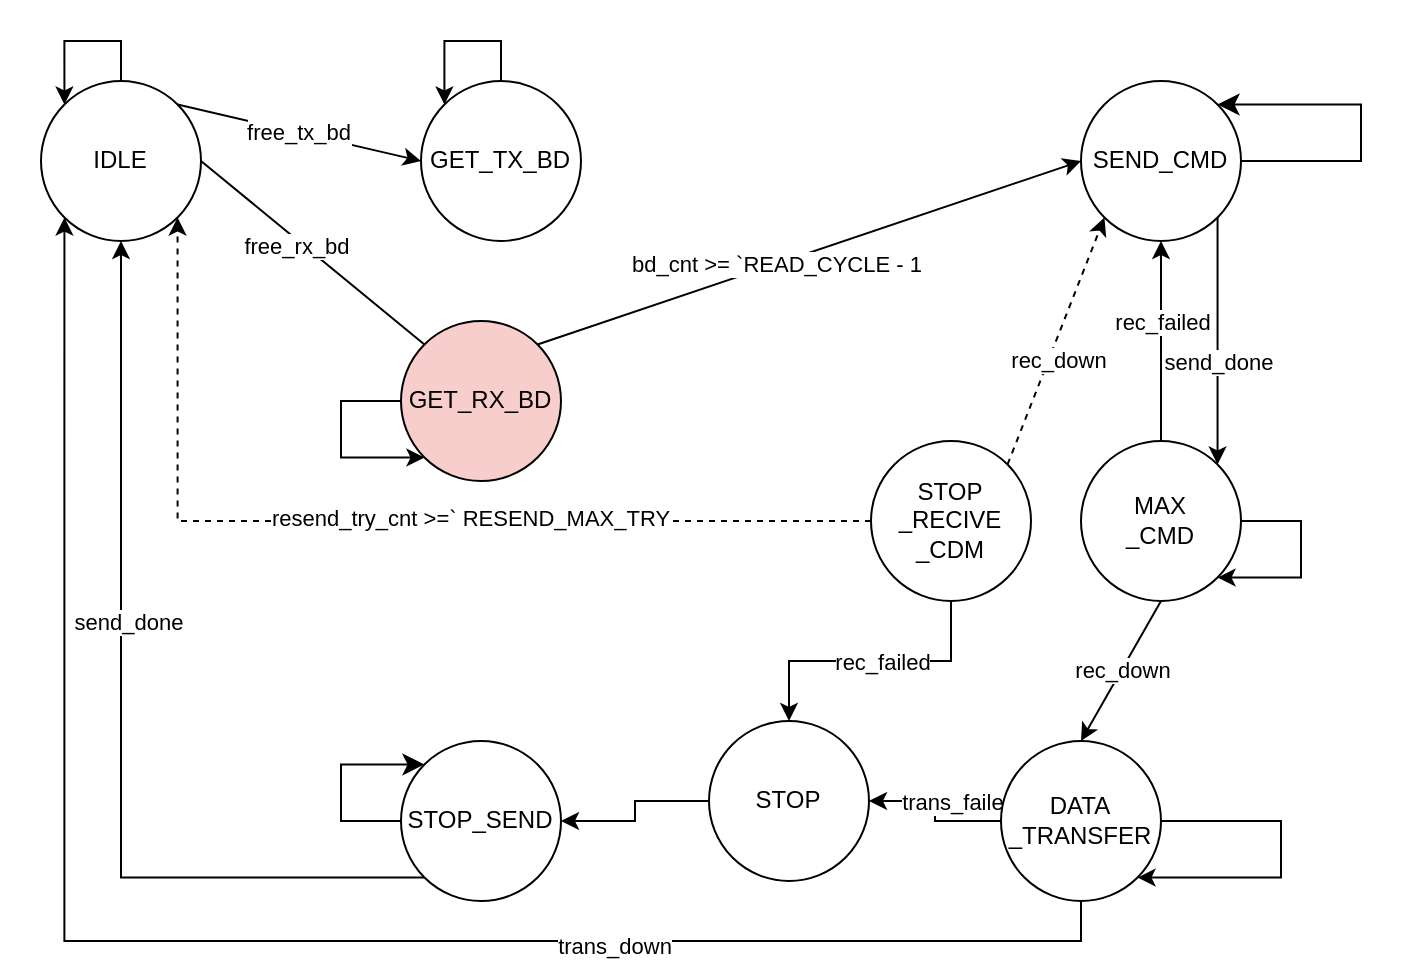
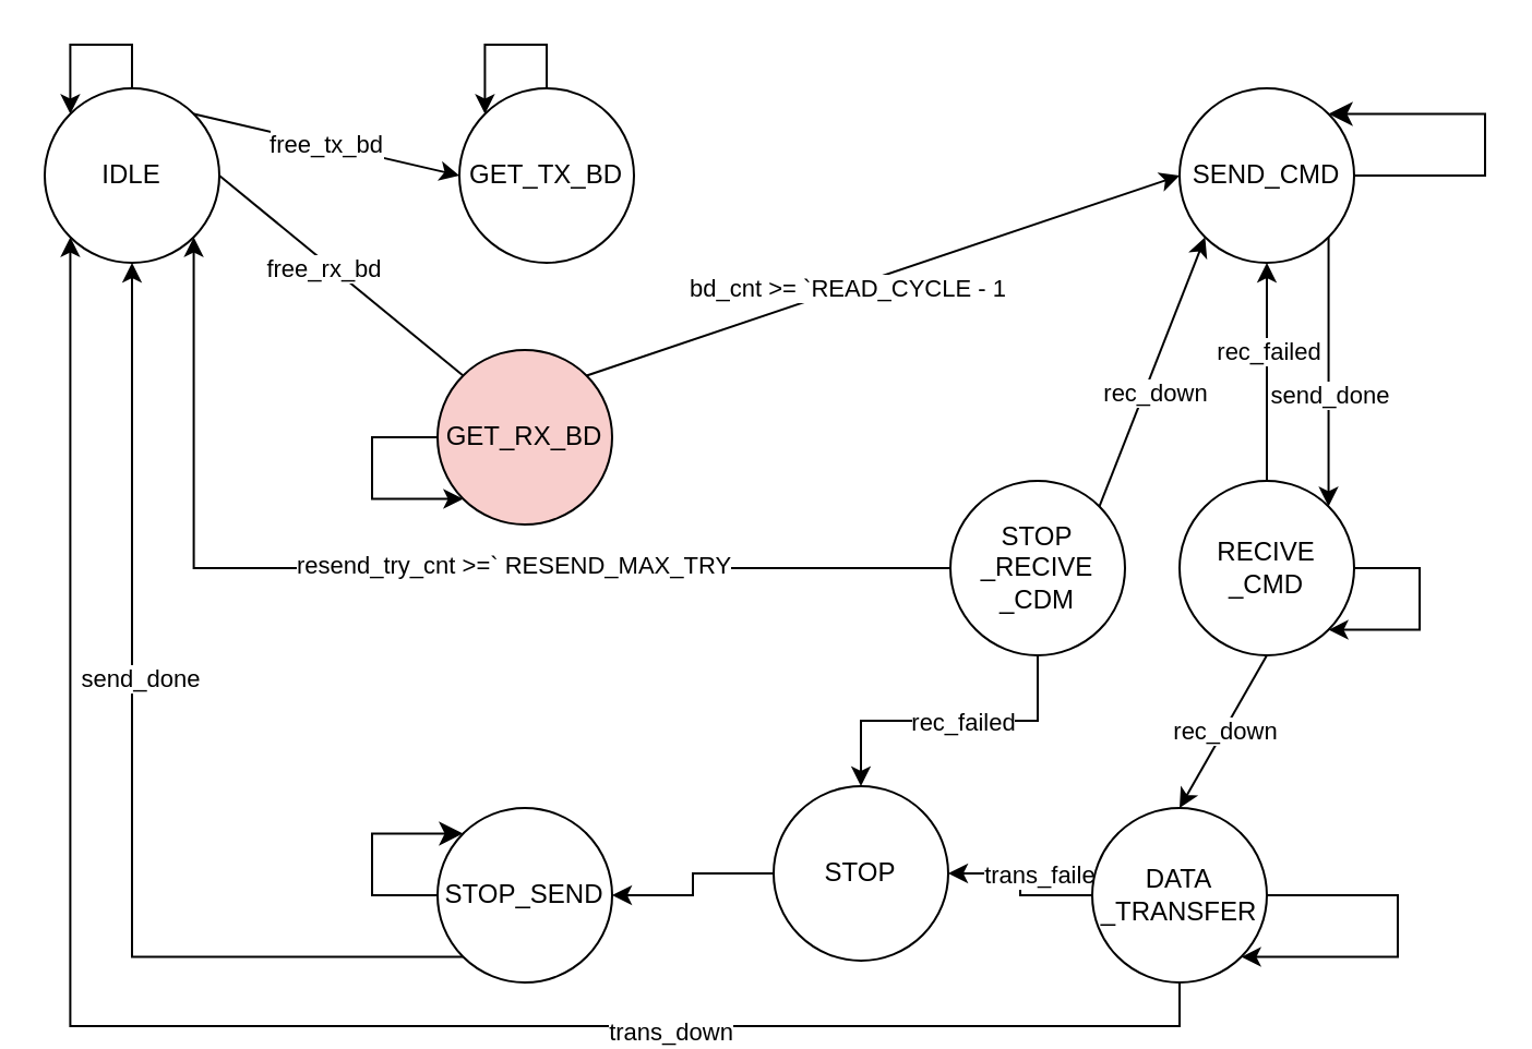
  <mxCell id="0" />
  <mxCell id="1" parent="0" />
  <mxCell id="2" style="edgeStyle=orthogonalEdgeStyle;rounded=0;orthogonalLoop=1;jettySize=auto;html=1;exitX=0.5;exitY=0;exitDx=0;exitDy=0;entryX=0;entryY=0;entryDx=0;entryDy=0;" edge="1" parent="1" source="3" target="3"><mxGeometry relative="1" as="geometry"><mxPoint x="60" y="10" as="targetPoint" /><Array as="points"><mxPoint x="60" y="20" /><mxPoint x="32" y="20" /></Array></mxGeometry></mxCell>
  <mxCell id="3" value="IDLE" style="ellipse;whiteSpace=wrap;html=1;aspect=fixed;" vertex="1" parent="1"><mxGeometry x="20" y="40" width="80" height="80" as="geometry" /></mxCell>
  <mxCell id="4" style="edgeStyle=orthogonalEdgeStyle;rounded=0;orthogonalLoop=1;jettySize=auto;html=1;exitX=0.5;exitY=0;exitDx=0;exitDy=0;entryX=0;entryY=0;entryDx=0;entryDy=0;" edge="1" parent="1" source="5" target="5"><mxGeometry relative="1" as="geometry"><mxPoint x="250" y="20" as="targetPoint" /><Array as="points"><mxPoint x="250" y="20" /><mxPoint x="222" y="20" /></Array></mxGeometry></mxCell>
  <mxCell id="5" value="GET_TX_BD" style="ellipse;whiteSpace=wrap;html=1;aspect=fixed;" vertex="1" parent="1"><mxGeometry x="210" y="40" width="80" height="80" as="geometry" /></mxCell>
  <mxCell id="6" value="SEND_CMD" style="ellipse;whiteSpace=wrap;html=1;aspect=fixed;" vertex="1" parent="1"><mxGeometry x="540" y="40" width="80" height="80" as="geometry" /></mxCell>
  <mxCell id="7" style="edgeStyle=orthogonalEdgeStyle;rounded=0;orthogonalLoop=1;jettySize=auto;html=1;exitX=1;exitY=0.5;exitDx=0;exitDy=0;entryX=1;entryY=1;entryDx=0;entryDy=0;" edge="1" parent="1" source="8" target="8"><mxGeometry relative="1" as="geometry"><mxPoint x="650" y="260" as="targetPoint" /><Array as="points"><mxPoint x="650" y="260" /><mxPoint x="650" y="288" /></Array></mxGeometry></mxCell>
- <mxCell id="8" value="MAX&lt;div&gt;_CMD&lt;/div&gt;" style="ellipse;whiteSpace=wrap;html=1;aspect=fixed;" vertex="1" parent="1"><mxGeometry x="540" y="220" width="80" height="80" as="geometry" /></mxCell>
+ <mxCell id="8" value="RECIVE&lt;div&gt;_CMD&lt;/div&gt;" style="ellipse;whiteSpace=wrap;html=1;aspect=fixed;" vertex="1" parent="1"><mxGeometry x="540" y="220" width="80" height="80" as="geometry" /></mxCell>
  <mxCell id="9" style="edgeStyle=orthogonalEdgeStyle;rounded=0;orthogonalLoop=1;jettySize=auto;html=1;exitX=0.5;exitY=1;exitDx=0;exitDy=0;entryX=0;entryY=1;entryDx=0;entryDy=0;" edge="1" parent="1" source="14" target="3"><mxGeometry relative="1" as="geometry" /></mxCell>
  <mxCell id="10" value="trans_down" style="edgeLabel;html=1;align=center;verticalAlign=middle;resizable=0;points=[];" vertex="1" connectable="0" parent="9"><mxGeometry x="-0.43" y="2" relative="1" as="geometry"><mxPoint as="offset" /></mxGeometry></mxCell>
  <mxCell id="11" style="edgeStyle=orthogonalEdgeStyle;rounded=0;orthogonalLoop=1;jettySize=auto;html=1;exitX=0;exitY=0.5;exitDx=0;exitDy=0;entryX=1;entryY=0.5;entryDx=0;entryDy=0;" edge="1" parent="1" source="14" target="16"><mxGeometry relative="1" as="geometry" /></mxCell>
  <mxCell id="12" value="trans_failed" style="edgeLabel;html=1;align=center;verticalAlign=middle;resizable=0;points=[];" vertex="1" connectable="0" parent="11"><mxGeometry x="0.227" y="1" relative="1" as="geometry"><mxPoint x="15" y="-1" as="offset" /></mxGeometry></mxCell>
  <mxCell id="13" style="edgeStyle=orthogonalEdgeStyle;rounded=0;orthogonalLoop=1;jettySize=auto;html=1;exitX=1;exitY=0.5;exitDx=0;exitDy=0;entryX=1;entryY=1;entryDx=0;entryDy=0;" edge="1" parent="1" source="14" target="14"><mxGeometry relative="1" as="geometry"><mxPoint x="640" y="410" as="targetPoint" /><Array as="points"><mxPoint x="640" y="410" /><mxPoint x="640" y="438" /></Array></mxGeometry></mxCell>
  <mxCell id="14" value="DATA&lt;div&gt;_TRANSFER&lt;/div&gt;" style="ellipse;whiteSpace=wrap;html=1;aspect=fixed;" vertex="1" parent="1"><mxGeometry x="500" y="370" width="80" height="80" as="geometry" /></mxCell>
  <mxCell id="15" style="edgeStyle=orthogonalEdgeStyle;rounded=0;orthogonalLoop=1;jettySize=auto;html=1;exitX=0;exitY=0.5;exitDx=0;exitDy=0;entryX=1;entryY=0.5;entryDx=0;entryDy=0;" edge="1" parent="1" source="16" target="19"><mxGeometry relative="1" as="geometry" /></mxCell>
  <mxCell id="16" value="STOP" style="ellipse;whiteSpace=wrap;html=1;aspect=fixed;" vertex="1" parent="1"><mxGeometry x="354" y="360" width="80" height="80" as="geometry" /></mxCell>
  <mxCell id="17" style="edgeStyle=orthogonalEdgeStyle;rounded=0;orthogonalLoop=1;jettySize=auto;html=1;exitX=0;exitY=1;exitDx=0;exitDy=0;entryX=0.5;entryY=1;entryDx=0;entryDy=0;" edge="1" parent="1" source="19" target="3"><mxGeometry relative="1" as="geometry" /></mxCell>
  <mxCell id="18" value="send_done" style="edgeLabel;html=1;align=center;verticalAlign=middle;resizable=0;points=[];" vertex="1" connectable="0" parent="17"><mxGeometry x="0.192" y="-3" relative="1" as="geometry"><mxPoint as="offset" /></mxGeometry></mxCell>
  <mxCell id="19" value="STOP_SEND" style="ellipse;whiteSpace=wrap;html=1;aspect=fixed;" vertex="1" parent="1"><mxGeometry x="200" y="370" width="80" height="80" as="geometry" /></mxCell>
  <mxCell id="20" style="edgeStyle=orthogonalEdgeStyle;rounded=0;orthogonalLoop=1;jettySize=auto;html=1;exitX=1;exitY=0.5;exitDx=0;exitDy=0;entryX=1;entryY=1;entryDx=0;entryDy=0;" edge="1" parent="1" source="25" target="25"><mxGeometry relative="1" as="geometry"><mxPoint x="470" y="260" as="targetPoint" /><Array as="points"><mxPoint x="470" y="260" /><mxPoint x="470" y="288" /></Array></mxGeometry></mxCell>
  <mxCell id="21" style="edgeStyle=orthogonalEdgeStyle;rounded=0;orthogonalLoop=1;jettySize=auto;html=1;exitX=0.5;exitY=1;exitDx=0;exitDy=0;entryX=0.5;entryY=0;entryDx=0;entryDy=0;" edge="1" parent="1" source="25" target="16"><mxGeometry relative="1" as="geometry" /></mxCell>
  <mxCell id="22" value="rec_failed" style="edgeLabel;html=1;align=center;verticalAlign=middle;resizable=0;points=[];" vertex="1" connectable="0" parent="21"><mxGeometry x="-0.079" relative="1" as="geometry"><mxPoint as="offset" /></mxGeometry></mxCell>
- <mxCell id="23" style="edgeStyle=orthogonalEdgeStyle;rounded=0;orthogonalLoop=1;jettySize=auto;html=1;exitX=0;exitY=0.5;exitDx=0;exitDy=0;entryX=1;entryY=1;entryDx=0;entryDy=0;dashed=1;" edge="1" parent="1" source="25" target="3"><mxGeometry relative="1" as="geometry" /></mxCell>
+ <mxCell id="23" style="edgeStyle=orthogonalEdgeStyle;rounded=0;orthogonalLoop=1;jettySize=auto;html=1;exitX=0;exitY=0.5;exitDx=0;exitDy=0;entryX=1;entryY=1;entryDx=0;entryDy=0;" edge="1" parent="1" source="25" target="3"><mxGeometry relative="1" as="geometry" /></mxCell>
  <mxCell id="24" value="resend_try_cnt &amp;gt;=` RESEND_MAX_TRY" style="edgeLabel;html=1;align=center;verticalAlign=middle;resizable=0;points=[];" vertex="1" connectable="0" parent="23"><mxGeometry x="-0.067" y="-2" relative="1" as="geometry"><mxPoint x="32" as="offset" /></mxGeometry></mxCell>
  <mxCell id="25" value="STOP&lt;div&gt;_RECIVE&lt;/div&gt;&lt;div&gt;_CDM&lt;/div&gt;" style="ellipse;whiteSpace=wrap;html=1;aspect=fixed;" vertex="1" parent="1"><mxGeometry x="435" y="220" width="80" height="80" as="geometry" /></mxCell>
  <mxCell id="26" style="edgeStyle=orthogonalEdgeStyle;rounded=0;orthogonalLoop=1;jettySize=auto;html=1;exitX=0;exitY=0.5;exitDx=0;exitDy=0;entryX=0;entryY=1;entryDx=0;entryDy=0;" edge="1" parent="1" source="27" target="27"><mxGeometry relative="1" as="geometry"><mxPoint x="180" y="260" as="targetPoint" /><Array as="points"><mxPoint x="170" y="200" /><mxPoint x="170" y="228" /></Array></mxGeometry></mxCell>
  <mxCell id="27" value="GET_RX_BD" style="ellipse;whiteSpace=wrap;html=1;aspect=fixed;fillColor=#f8cecc;" vertex="1" parent="1"><mxGeometry x="200" y="160" width="80" height="80" as="geometry" /></mxCell>
  <mxCell id="28" value="" style="endArrow=classic;html=1;rounded=0;exitX=1;exitY=0;exitDx=0;exitDy=0;entryX=0;entryY=0.5;entryDx=0;entryDy=0;" edge="1" parent="1" source="3" target="5"><mxGeometry relative="1" as="geometry"><mxPoint x="270" y="160" as="sourcePoint" /><mxPoint x="370" y="160" as="targetPoint" /></mxGeometry></mxCell>
  <mxCell id="29" value="free_tx_bd" style="edgeLabel;resizable=0;html=1;;align=center;verticalAlign=middle;" connectable="0" vertex="1" parent="28"><mxGeometry relative="1" as="geometry" /></mxCell>
  <mxCell id="30" value="" style="endArrow=classic;html=1;rounded=0;exitX=1;exitY=1;exitDx=0;exitDy=0;entryX=1;entryY=0;entryDx=0;entryDy=0;" edge="1" parent="1" source="6" target="8"><mxGeometry relative="1" as="geometry"><mxPoint x="330" y="260" as="sourcePoint" /><mxPoint x="430" y="260" as="targetPoint" /></mxGeometry></mxCell>
  <mxCell id="31" value="send_done" style="edgeLabel;resizable=0;html=1;;align=center;verticalAlign=middle;" connectable="0" vertex="1" parent="30"><mxGeometry relative="1" as="geometry"><mxPoint y="10" as="offset" /></mxGeometry></mxCell>
  <mxCell id="32" value="" style="endArrow=classic;html=1;rounded=0;exitX=0.5;exitY=0;exitDx=0;exitDy=0;entryX=0.5;entryY=1;entryDx=0;entryDy=0;" edge="1" parent="1" source="8" target="6"><mxGeometry relative="1" as="geometry"><mxPoint x="330" y="260" as="sourcePoint" /><mxPoint x="430" y="260" as="targetPoint" /></mxGeometry></mxCell>
  <mxCell id="33" value="rec_failed" style="edgeLabel;resizable=0;html=1;;align=center;verticalAlign=middle;" connectable="0" vertex="1" parent="32"><mxGeometry relative="1" as="geometry"><mxPoint y="-10" as="offset" /></mxGeometry></mxCell>
  <mxCell id="34" value="" style="endArrow=classic;html=1;rounded=0;exitX=0.5;exitY=1;exitDx=0;exitDy=0;entryX=0.5;entryY=0;entryDx=0;entryDy=0;" edge="1" parent="1" source="8" target="14"><mxGeometry relative="1" as="geometry"><mxPoint x="330" y="260" as="sourcePoint" /><mxPoint x="430" y="260" as="targetPoint" /></mxGeometry></mxCell>
  <mxCell id="35" value="rec_down" style="edgeLabel;resizable=0;html=1;;align=center;verticalAlign=middle;" connectable="0" vertex="1" parent="34"><mxGeometry relative="1" as="geometry" /></mxCell>
  <mxCell id="36" value="" style="edgeStyle=elbowEdgeStyle;elbow=horizontal;endArrow=classic;html=1;curved=0;rounded=0;endSize=8;startSize=8;entryX=1;entryY=0;entryDx=0;entryDy=0;" edge="1" parent="1" target="6"><mxGeometry width="50" height="50" relative="1" as="geometry"><mxPoint x="620" y="80" as="sourcePoint" /><mxPoint x="630" y="50" as="targetPoint" /><Array as="points"><mxPoint x="680" y="70" /></Array></mxGeometry></mxCell>
  <mxCell id="37" value="" style="edgeStyle=elbowEdgeStyle;elbow=horizontal;endArrow=classic;html=1;curved=0;rounded=0;endSize=8;startSize=8;entryX=0;entryY=0;entryDx=0;entryDy=0;" edge="1" parent="1" target="19"><mxGeometry width="50" height="50" relative="1" as="geometry"><mxPoint x="200" y="410" as="sourcePoint" /><mxPoint x="210" y="380" as="targetPoint" /><Array as="points"><mxPoint x="170" y="410" /></Array></mxGeometry></mxCell>
- <mxCell id="38" value="" style="endArrow=classic;html=1;rounded=0;exitX=1;exitY=0;exitDx=0;exitDy=0;entryX=0;entryY=1;entryDx=0;entryDy=0;dashed=1;" edge="1" parent="1" source="25" target="6"><mxGeometry width="50" height="50" relative="1" as="geometry"><mxPoint x="360" y="310" as="sourcePoint" /><mxPoint x="410" y="260" as="targetPoint" /></mxGeometry></mxCell>
+ <mxCell id="38" value="" style="endArrow=classic;html=1;rounded=0;exitX=1;exitY=0;exitDx=0;exitDy=0;entryX=0;entryY=1;entryDx=0;entryDy=0;" edge="1" parent="1" source="25" target="6"><mxGeometry width="50" height="50" relative="1" as="geometry"><mxPoint x="360" y="310" as="sourcePoint" /><mxPoint x="410" y="260" as="targetPoint" /></mxGeometry></mxCell>
  <mxCell id="39" value="rec_down" style="edgeLabel;html=1;align=center;verticalAlign=middle;resizable=0;points=[];" vertex="1" connectable="0" parent="38"><mxGeometry x="-0.125" y="-4" relative="1" as="geometry"><mxPoint as="offset" /></mxGeometry></mxCell>
  <mxCell id="40" value="" style="endArrow=classic;html=1;rounded=0;exitX=1;exitY=0;exitDx=0;exitDy=0;entryX=0;entryY=0.5;entryDx=0;entryDy=0;" edge="1" parent="1" source="27" target="6"><mxGeometry width="50" height="50" relative="1" as="geometry"><mxPoint x="360" y="310" as="sourcePoint" /><mxPoint x="410" y="260" as="targetPoint" /></mxGeometry></mxCell>
  <mxCell id="41" value="bd_cnt &amp;gt;= `READ_CYCLE - 1" style="edgeLabel;html=1;align=center;verticalAlign=middle;resizable=0;points=[];" vertex="1" connectable="0" parent="40"><mxGeometry x="-0.122" relative="1" as="geometry"><mxPoint as="offset" /></mxGeometry></mxCell>
  <mxCell id="42" value="" style="endArrow=none;html=1;rounded=0;exitX=1;exitY=0.5;exitDx=0;exitDy=0;entryX=0;entryY=0;entryDx=0;entryDy=0;" edge="1" parent="1" source="3" target="27"><mxGeometry width="50" height="50" relative="1" as="geometry"><mxPoint x="360" y="310" as="sourcePoint" /><mxPoint x="410" y="260" as="targetPoint" /></mxGeometry></mxCell>
  <mxCell id="43" value="free_rx_bd" style="edgeLabel;html=1;align=center;verticalAlign=middle;resizable=0;points=[];" vertex="1" connectable="0" parent="42"><mxGeometry x="-0.12" y="-3" relative="1" as="geometry"><mxPoint as="offset" /></mxGeometry></mxCell>
